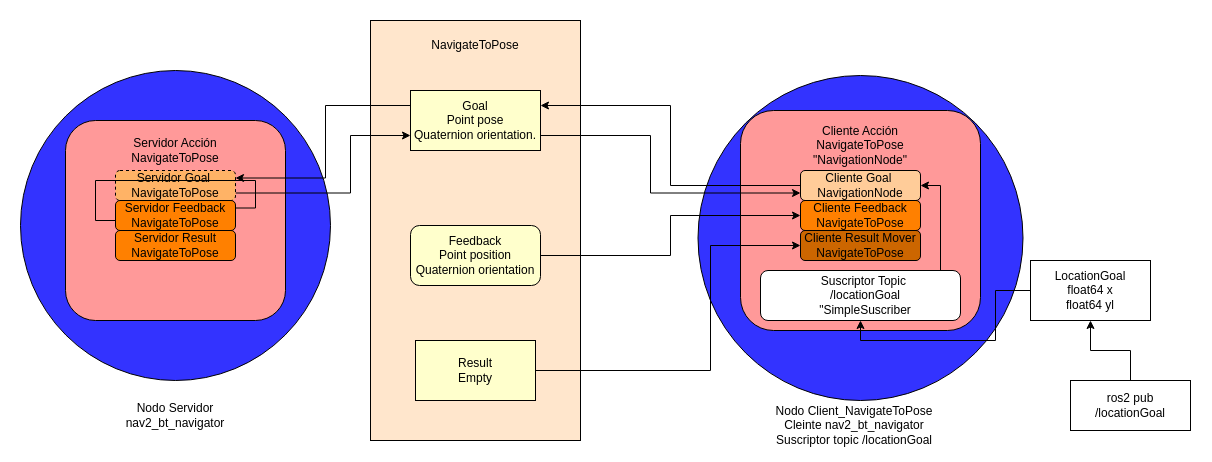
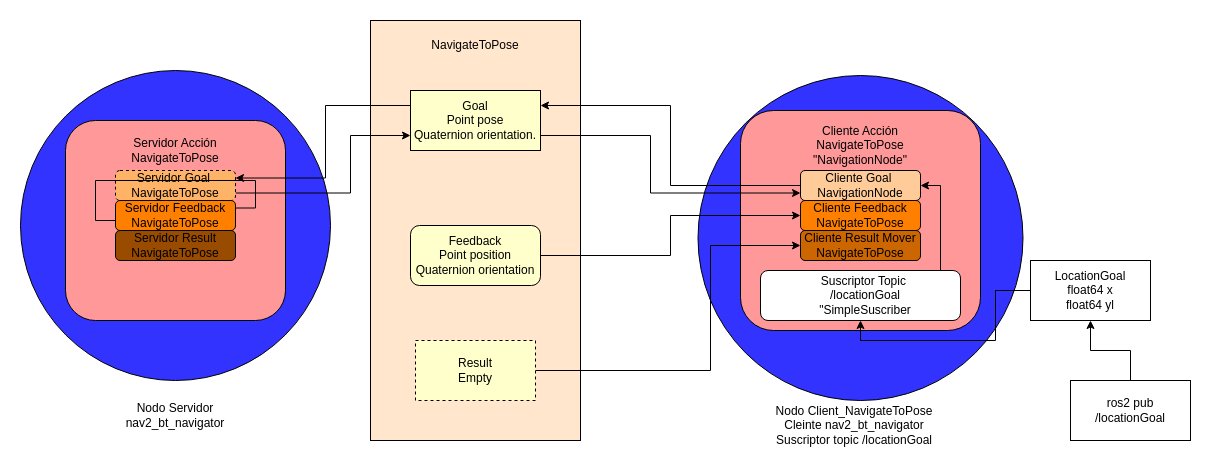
  <mxCell id="0" />
  <mxCell id="1" parent="0" />
  <mxCell id="2" value="" style="ellipse;whiteSpace=wrap;html=1;aspect=fixed;fillColor=#3333FF;" parent="1" vertex="1"><mxGeometry x="20" y="70" width="310" height="310" as="geometry" /></mxCell>
  <mxCell id="3" value="" style="ellipse;whiteSpace=wrap;html=1;aspect=fixed;fillColor=#3333FF;" parent="1" vertex="1"><mxGeometry x="697.5" y="75" width="325" height="325" as="geometry" /></mxCell>
  <mxCell id="4" value="&lt;div&gt;Nodo Servidor &lt;br&gt;&lt;/div&gt;&lt;div&gt;nav2_bt_navigator&lt;/div&gt;" style="text;html=1;align=center;verticalAlign=middle;whiteSpace=wrap;rounded=0;" parent="1" vertex="1"><mxGeometry x="145" y="400" width="60" height="30" as="geometry" /></mxCell>
  <mxCell id="5" value="&lt;div&gt;Nodo Client_NavigateToPose&lt;/div&gt;&lt;div&gt;Cleinte nav2_bt_navigator&lt;/div&gt;&lt;div&gt;Suscriptor topic /locationGoal&lt;/div&gt;" style="text;html=1;align=center;verticalAlign=middle;whiteSpace=wrap;rounded=0;" parent="1" vertex="1"><mxGeometry x="760" y="410" width="187.5" height="30" as="geometry" /></mxCell>
  <mxCell id="6" value="" style="rounded=0;whiteSpace=wrap;html=1;fillColor=#FFE6CC;" parent="1" vertex="1"><mxGeometry x="370" y="20" width="210" height="420" as="geometry" /></mxCell>
  <mxCell id="7" value="&lt;div&gt;Goal&lt;/div&gt;&lt;div&gt;Point pose&lt;/div&gt;&lt;div&gt;Quaternion orientation.&lt;/div&gt;" style="rounded=0;whiteSpace=wrap;html=1;fillColor=#FFFFCC;" parent="1" vertex="1"><mxGeometry x="410" y="90" width="130" height="60" as="geometry" /></mxCell>
  <mxCell id="8" value="&lt;div&gt;Feedback&lt;/div&gt;&lt;div&gt;Point position&lt;/div&gt;&lt;div&gt;Quaternion orientation&lt;/div&gt;" style="whiteSpace=wrap;html=1;fillColor=#FFFFCC;rounded=1;" parent="1" vertex="1"><mxGeometry x="410" y="225" width="130" height="60" as="geometry" /></mxCell>
- <mxCell id="9" value="&lt;div&gt;Result &lt;br&gt;&lt;/div&gt;&lt;div&gt;Empty&lt;/div&gt;" style="rounded=0;whiteSpace=wrap;html=1;fillColor=#FFFFCC;" parent="1" vertex="1"><mxGeometry x="415" y="340" width="120" height="60" as="geometry" /></mxCell>
+ <mxCell id="9" value="&lt;div&gt;Result &lt;br&gt;&lt;/div&gt;&lt;div&gt;Empty&lt;/div&gt;" style="rounded=0;whiteSpace=wrap;html=1;fillColor=#FFFFCC;dashed=1;" parent="1" vertex="1"><mxGeometry x="415" y="340" width="120" height="60" as="geometry" /></mxCell>
  <mxCell id="10" value="" style="rounded=1;whiteSpace=wrap;html=1;fillColor=#FF9999;" parent="1" vertex="1"><mxGeometry x="65" y="120" width="220" height="200" as="geometry" /></mxCell>
  <mxCell id="11" value="&lt;div&gt;Servidor Acción&lt;/div&gt;&lt;div&gt;NavigateToPose&lt;/div&gt;" style="text;html=1;align=center;verticalAlign=middle;whiteSpace=wrap;rounded=0;" parent="1" vertex="1"><mxGeometry x="110" y="130" width="130" height="40" as="geometry" /></mxCell>
  <mxCell id="12" value="" style="rounded=1;whiteSpace=wrap;html=1;fillColor=#FF9999;" parent="1" vertex="1"><mxGeometry x="740" y="110" width="240" height="220" as="geometry" /></mxCell>
  <mxCell id="13" value="&lt;div&gt;Cliente Acción&lt;/div&gt;&lt;div&gt;NavigateToPose&lt;/div&gt;&lt;div&gt;&quot;NavigationNode&quot;&lt;/div&gt;" style="text;html=1;align=center;verticalAlign=middle;whiteSpace=wrap;rounded=0;" parent="1" vertex="1"><mxGeometry x="825" y="130" width="70" height="30" as="geometry" /></mxCell>
  <mxCell id="14" style="edgeStyle=orthogonalEdgeStyle;rounded=0;orthogonalLoop=1;jettySize=auto;html=1;exitX=1;exitY=0.75;exitDx=0;exitDy=0;entryX=0;entryY=0.75;entryDx=0;entryDy=0;" parent="1" source="15" target="7" edge="1"><mxGeometry relative="1" as="geometry"><Array as="points"><mxPoint x="350" y="193" /><mxPoint x="350" y="135" /></Array></mxGeometry></mxCell>
  <mxCell id="15" value="&lt;div&gt;Servidor Goal&amp;nbsp;&lt;/div&gt;&lt;div&gt;NavigateToPose&lt;/div&gt;" style="rounded=1;whiteSpace=wrap;html=1;fillColor=#FFB366;dashed=1;" parent="1" vertex="1"><mxGeometry x="115" y="170" width="120" height="30" as="geometry" /></mxCell>
  <mxCell id="16" style="edgeStyle=orthogonalEdgeStyle;rounded=0;orthogonalLoop=1;jettySize=auto;html=1;exitX=1;exitY=0.25;exitDx=0;exitDy=0;" parent="1" source="17" target="15" edge="1"><mxGeometry relative="1" as="geometry" /></mxCell>
  <mxCell id="17" value="Servidor Feedback NavigateToPose" style="rounded=1;whiteSpace=wrap;html=1;fillColor=#FF8000;" parent="1" vertex="1"><mxGeometry x="115" y="200" width="120" height="30" as="geometry" /></mxCell>
- <mxCell id="18" value="Servidor Result NavigateToPose" style="rounded=1;whiteSpace=wrap;html=1;fillColor=#ff8000;" parent="1" vertex="1"><mxGeometry x="115" y="230" width="120" height="30" as="geometry" /></mxCell>
+ <mxCell id="18" value="Servidor Result NavigateToPose" style="rounded=1;whiteSpace=wrap;html=1;fillColor=#994C00;" parent="1" vertex="1"><mxGeometry x="115" y="230" width="120" height="30" as="geometry" /></mxCell>
  <mxCell id="19" style="edgeStyle=orthogonalEdgeStyle;rounded=0;orthogonalLoop=1;jettySize=auto;html=1;entryX=1;entryY=0.25;entryDx=0;entryDy=0;" parent="1" source="20" target="7" edge="1"><mxGeometry relative="1" as="geometry" /></mxCell>
  <mxCell id="20" value="&lt;div&gt;Cliente Goal&amp;nbsp;&lt;/div&gt;&lt;div&gt;NavigationNode&lt;/div&gt;" style="rounded=1;whiteSpace=wrap;html=1;fillColor=#FFCC99;" parent="1" vertex="1"><mxGeometry x="800" y="170" width="120" height="30" as="geometry" /></mxCell>
  <mxCell id="21" value="Cliente Feedback NavigateToPose" style="rounded=1;whiteSpace=wrap;html=1;fillColor=#FF8000;" parent="1" vertex="1"><mxGeometry x="800" y="200" width="120" height="30" as="geometry" /></mxCell>
  <mxCell id="22" value="Cliente Result Mover NavigateToPose" style="rounded=1;whiteSpace=wrap;html=1;fillColor=#CC6600;" parent="1" vertex="1"><mxGeometry x="800" y="230" width="120" height="30" as="geometry" /></mxCell>
  <mxCell id="23" style="edgeStyle=orthogonalEdgeStyle;rounded=0;orthogonalLoop=1;jettySize=auto;html=1;entryX=0;entryY=0.5;entryDx=0;entryDy=0;" parent="1" source="8" target="21" edge="1"><mxGeometry relative="1" as="geometry" /></mxCell>
  <mxCell id="24" style="edgeStyle=orthogonalEdgeStyle;rounded=0;orthogonalLoop=1;jettySize=auto;html=1;exitX=1;exitY=0.75;exitDx=0;exitDy=0;entryX=0;entryY=0.75;entryDx=0;entryDy=0;" parent="1" source="7" target="20" edge="1"><mxGeometry relative="1" as="geometry"><Array as="points"><mxPoint x="650" y="135" /><mxPoint x="650" y="193" /></Array></mxGeometry></mxCell>
  <mxCell id="25" style="edgeStyle=orthogonalEdgeStyle;rounded=0;orthogonalLoop=1;jettySize=auto;html=1;exitX=0;exitY=0.25;exitDx=0;exitDy=0;entryX=1;entryY=0.25;entryDx=0;entryDy=0;" parent="1" source="7" target="15" edge="1"><mxGeometry relative="1" as="geometry"><Array as="points"><mxPoint x="325" y="105" /><mxPoint x="325" y="178" /></Array></mxGeometry></mxCell>
  <mxCell id="26" style="edgeStyle=orthogonalEdgeStyle;rounded=0;orthogonalLoop=1;jettySize=auto;html=1;exitX=1;exitY=0.5;exitDx=0;exitDy=0;entryX=0;entryY=0.5;entryDx=0;entryDy=0;" parent="1" source="9" target="22" edge="1"><mxGeometry relative="1" as="geometry"><Array as="points"><mxPoint x="710" y="370" /><mxPoint x="710" y="245" /></Array></mxGeometry></mxCell>
  <mxCell id="27" style="edgeStyle=orthogonalEdgeStyle;rounded=0;orthogonalLoop=1;jettySize=auto;html=1;entryX=1;entryY=0.5;entryDx=0;entryDy=0;" edge="1" parent="1" source="28" target="20"><mxGeometry relative="1" as="geometry"><Array as="points"><mxPoint x="940" y="185" /></Array></mxGeometry></mxCell>
  <mxCell id="28" value="" style="rounded=1;whiteSpace=wrap;html=1;" vertex="1" parent="1"><mxGeometry x="760" y="270" width="200" height="50" as="geometry" /></mxCell>
  <mxCell id="29" value="&lt;div&gt;Suscriptor Topic&amp;nbsp;&lt;/div&gt;&lt;div&gt;/locationGoal&lt;/div&gt;&lt;div&gt;&quot;SimpleSuscriber&lt;/div&gt;" style="text;html=1;align=center;verticalAlign=middle;whiteSpace=wrap;rounded=0;" vertex="1" parent="1"><mxGeometry x="790" y="280" width="150" height="30" as="geometry" /></mxCell>
  <mxCell id="30" style="edgeStyle=orthogonalEdgeStyle;rounded=0;orthogonalLoop=1;jettySize=auto;html=1;entryX=0.5;entryY=1;entryDx=0;entryDy=0;" edge="1" parent="1" source="31" target="28"><mxGeometry relative="1" as="geometry" /></mxCell>
  <mxCell id="31" value="&lt;div&gt;LocationGoal&lt;/div&gt;&lt;div&gt;float64 x&lt;/div&gt;&lt;div&gt;float64 yl&lt;/div&gt;" style="rounded=0;whiteSpace=wrap;html=1;" vertex="1" parent="1"><mxGeometry x="1030" y="260" width="120" height="60" as="geometry" /></mxCell>
  <mxCell id="32" value="NavigateToPose" style="text;html=1;align=center;verticalAlign=middle;whiteSpace=wrap;rounded=0;" vertex="1" parent="1"><mxGeometry x="445" y="30" width="60" height="30" as="geometry" /></mxCell>
  <mxCell id="33" value="" style="edgeStyle=orthogonalEdgeStyle;rounded=0;orthogonalLoop=1;jettySize=auto;html=1;" edge="1" parent="1" source="34" target="31"><mxGeometry relative="1" as="geometry" /></mxCell>
- <mxCell id="34" value="ros2 pub /locationGoal" style="rounded=0;whiteSpace=wrap;html=1;" vertex="1" parent="1"><mxGeometry x="1070" y="380" width="120" height="50" as="geometry" /></mxCell>
+ <mxCell id="34" value="ros2 pub /locationGoal" style="rounded=0;whiteSpace=wrap;html=1;" vertex="1" parent="1"><mxGeometry x="1070" y="380" width="120" height="60" as="geometry" /></mxCell>
